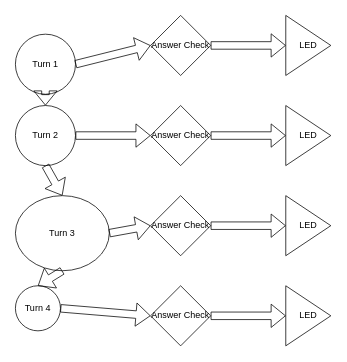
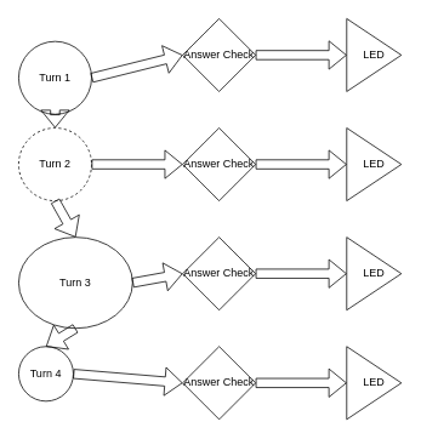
  <mxCell id="0" />
  <mxCell id="1" parent="0" />
  <mxCell id="2" value="Turn 1" style="ellipse;whiteSpace=wrap;html=1;aspect=fixed;" vertex="1" parent="1"><mxGeometry x="20" y="45" width="80" height="80" as="geometry" /></mxCell>
- <mxCell id="3" value="Turn 2" style="ellipse;whiteSpace=wrap;html=1;aspect=fixed;" vertex="1" parent="1"><mxGeometry x="20" y="140" width="80" height="80" as="geometry" /></mxCell>
+ <mxCell id="3" value="Turn 2" style="ellipse;whiteSpace=wrap;html=1;aspect=fixed;dashed=1;" vertex="1" parent="1"><mxGeometry x="20" y="140" width="80" height="80" as="geometry" /></mxCell>
  <mxCell id="4" value="" style="shape=flexArrow;endArrow=classic;html=1;rounded=0;exitX=0.5;exitY=1;exitDx=0;exitDy=0;entryX=0.5;entryY=0;entryDx=0;entryDy=0;" edge="1" parent="1" source="2" target="3"><mxGeometry width="50" height="50" relative="1" as="geometry"><mxPoint x="290" y="190" as="sourcePoint" /><mxPoint x="340" y="140" as="targetPoint" /></mxGeometry></mxCell>
  <mxCell id="5" value="Turn 3" style="ellipse;whiteSpace=wrap;html=1;aspect=fixed;" vertex="1" parent="1"><mxGeometry x="20" y="260" width="125" height="100" as="geometry" /></mxCell>
  <mxCell id="6" value="" style="shape=flexArrow;endArrow=classic;html=1;rounded=0;exitX=0.5;exitY=1;exitDx=0;exitDy=0;entryX=0.5;entryY=0;entryDx=0;entryDy=0;" edge="1" parent="1" source="3" target="5"><mxGeometry width="50" height="50" relative="1" as="geometry"><mxPoint x="290" y="210" as="sourcePoint" /><mxPoint x="340" y="160" as="targetPoint" /></mxGeometry></mxCell>
  <mxCell id="7" value="Turn 4" style="ellipse;whiteSpace=wrap;html=1;aspect=fixed;" vertex="1" parent="1"><mxGeometry x="20" y="380" width="60" height="60" as="geometry" /></mxCell>
  <mxCell id="8" value="" style="shape=flexArrow;endArrow=classic;html=1;rounded=0;exitX=0.5;exitY=1;exitDx=0;exitDy=0;entryX=0.5;entryY=0;entryDx=0;entryDy=0;" edge="1" parent="1" source="5" target="7"><mxGeometry width="50" height="50" relative="1" as="geometry"><mxPoint x="290" y="210" as="sourcePoint" /><mxPoint x="340" y="160" as="targetPoint" /></mxGeometry></mxCell>
  <mxCell id="9" value="Answer Check" style="rhombus;whiteSpace=wrap;html=1;" vertex="1" parent="1"><mxGeometry x="200" y="20" width="80" height="80" as="geometry" /></mxCell>
  <mxCell id="10" value="" style="shape=flexArrow;endArrow=classic;html=1;rounded=0;exitX=1;exitY=0.5;exitDx=0;exitDy=0;entryX=0;entryY=0.5;entryDx=0;entryDy=0;" edge="1" parent="1" source="2" target="9"><mxGeometry width="50" height="50" relative="1" as="geometry"><mxPoint x="290" y="210" as="sourcePoint" /><mxPoint x="340" y="160" as="targetPoint" /></mxGeometry></mxCell>
  <mxCell id="11" value="Answer Check" style="rhombus;whiteSpace=wrap;html=1;" vertex="1" parent="1"><mxGeometry x="200" y="140" width="80" height="80" as="geometry" /></mxCell>
  <mxCell id="12" value="" style="shape=flexArrow;endArrow=classic;html=1;rounded=0;exitX=1;exitY=0.5;exitDx=0;exitDy=0;entryX=0;entryY=0.5;entryDx=0;entryDy=0;" edge="1" parent="1" source="3" target="11"><mxGeometry width="50" height="50" relative="1" as="geometry"><mxPoint x="290" y="210" as="sourcePoint" /><mxPoint x="340" y="160" as="targetPoint" /></mxGeometry></mxCell>
  <mxCell id="13" value="Answer Check" style="rhombus;whiteSpace=wrap;html=1;" vertex="1" parent="1"><mxGeometry x="200" y="260" width="80" height="80" as="geometry" /></mxCell>
  <mxCell id="14" value="" style="shape=flexArrow;endArrow=classic;html=1;rounded=0;exitX=1;exitY=0.5;exitDx=0;exitDy=0;" edge="1" parent="1" source="5"><mxGeometry width="50" height="50" relative="1" as="geometry"><mxPoint x="100" y="299.5" as="sourcePoint" /><mxPoint x="200" y="300" as="targetPoint" /></mxGeometry></mxCell>
  <mxCell id="15" value="Answer Check" style="rhombus;whiteSpace=wrap;html=1;" vertex="1" parent="1"><mxGeometry x="200" y="380" width="80" height="80" as="geometry" /></mxCell>
  <mxCell id="16" value="" style="shape=flexArrow;endArrow=classic;html=1;rounded=0;entryX=0;entryY=0.5;entryDx=0;entryDy=0;exitX=1;exitY=0.5;exitDx=0;exitDy=0;" edge="1" parent="1" source="7" target="15"><mxGeometry width="50" height="50" relative="1" as="geometry"><mxPoint x="130" y="420" as="sourcePoint" /><mxPoint x="200" y="427" as="targetPoint" /></mxGeometry></mxCell>
  <mxCell id="17" value="LED" style="triangle;whiteSpace=wrap;html=1;" vertex="1" parent="1"><mxGeometry x="380" y="20" width="60" height="80" as="geometry" /></mxCell>
  <mxCell id="18" value="" style="shape=flexArrow;endArrow=classic;html=1;rounded=0;exitX=1;exitY=0.5;exitDx=0;exitDy=0;entryX=0;entryY=0.5;entryDx=0;entryDy=0;" edge="1" parent="1" source="9" target="17"><mxGeometry width="50" height="50" relative="1" as="geometry"><mxPoint x="340" y="260" as="sourcePoint" /><mxPoint x="390" y="210" as="targetPoint" /></mxGeometry></mxCell>
  <mxCell id="19" value="LED" style="triangle;whiteSpace=wrap;html=1;" vertex="1" parent="1"><mxGeometry x="380" y="140" width="60" height="80" as="geometry" /></mxCell>
  <mxCell id="20" value="LED" style="triangle;whiteSpace=wrap;html=1;" vertex="1" parent="1"><mxGeometry x="380" y="260" width="60" height="80" as="geometry" /></mxCell>
  <mxCell id="21" value="LED" style="triangle;whiteSpace=wrap;html=1;" vertex="1" parent="1"><mxGeometry x="380" y="380" width="60" height="80" as="geometry" /></mxCell>
  <mxCell id="22" value="" style="shape=flexArrow;endArrow=classic;html=1;rounded=0;exitX=1;exitY=0.5;exitDx=0;exitDy=0;entryX=0;entryY=0.5;entryDx=0;entryDy=0;" edge="1" parent="1" source="11" target="19"><mxGeometry width="50" height="50" relative="1" as="geometry"><mxPoint x="310" y="240" as="sourcePoint" /><mxPoint x="360" y="190" as="targetPoint" /></mxGeometry></mxCell>
  <mxCell id="23" value="" style="shape=flexArrow;endArrow=classic;html=1;rounded=0;exitX=1;exitY=0.5;exitDx=0;exitDy=0;entryX=0;entryY=0.5;entryDx=0;entryDy=0;" edge="1" parent="1" source="13" target="20"><mxGeometry width="50" height="50" relative="1" as="geometry"><mxPoint x="270" y="355" as="sourcePoint" /><mxPoint x="380" y="245" as="targetPoint" /></mxGeometry></mxCell>
  <mxCell id="24" value="" style="shape=flexArrow;endArrow=classic;html=1;rounded=0;exitX=1;exitY=0.5;exitDx=0;exitDy=0;entryX=0;entryY=0.5;entryDx=0;entryDy=0;" edge="1" parent="1" source="15" target="21"><mxGeometry width="50" height="50" relative="1" as="geometry"><mxPoint x="290" y="310" as="sourcePoint" /><mxPoint x="390" y="310" as="targetPoint" /></mxGeometry></mxCell>
